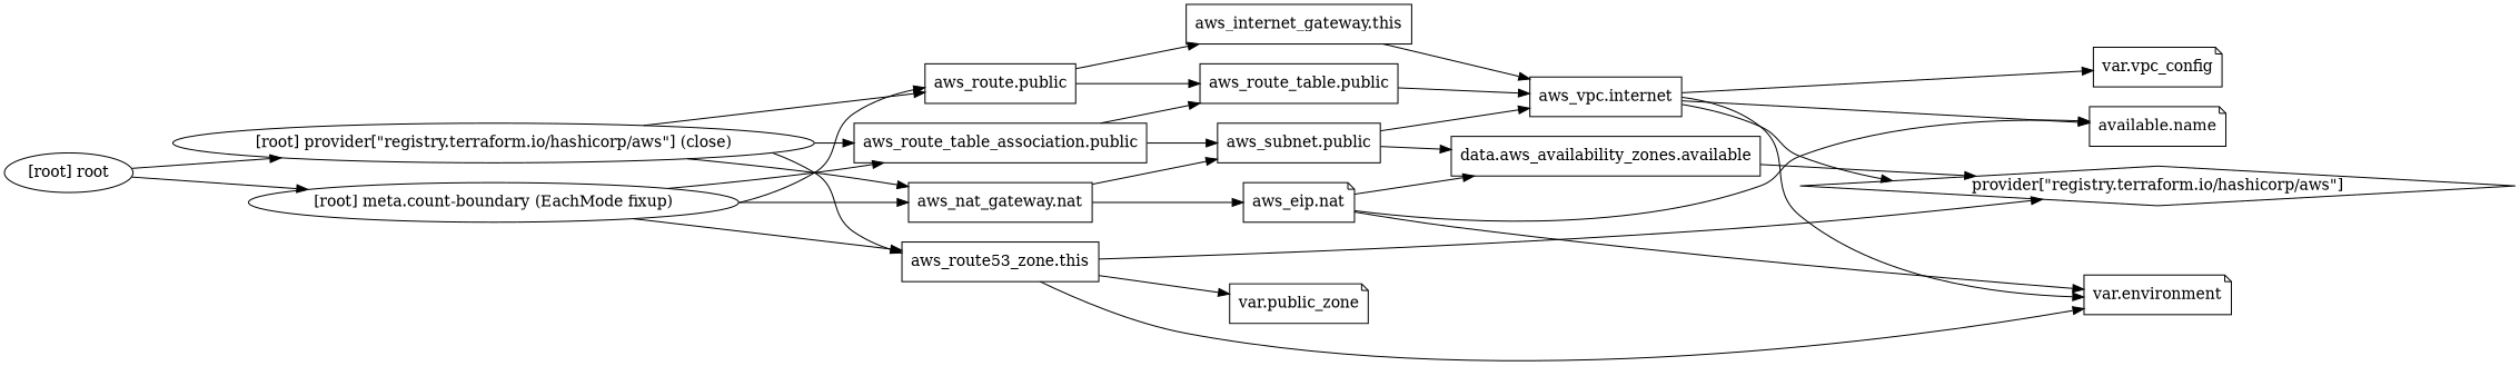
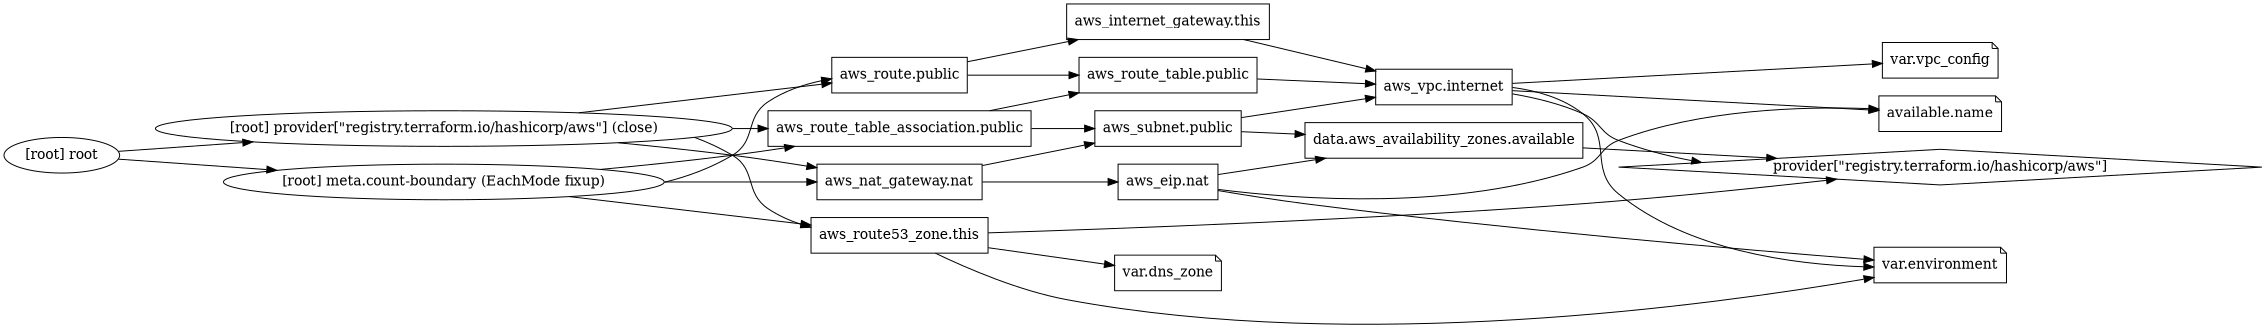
  digraph {
    compound=true
    newrank=true
    rankdir=LR
    node [shape=box]
-   n1 [label="aws_eip.nat" shape=note]
+   n1 [label="aws_eip.nat"]
    n2 [label="data.aws_availability_zones.available"]
    n3 [label="var.environment" shape=note]
    n4 [label="available.name" shape=note]
    n5 [label="aws_internet_gateway.this"]
    n6 [label="aws_vpc.internet"]
    n7 [label="aws_nat_gateway.nat"]
    n8 [label="aws_subnet.public"]
    n9 [label="aws_route.public"]
    n10 [label="aws_route_table.public"]
    n11 [label="aws_route53_zone.this"]
    n12 [label="provider[\"registry.terraform.io/hashicorp/aws\"]" shape=diamond]
-   n13 [label="var.public_zone" shape=note]
+   n13 [label="var.dns_zone" shape=note]
    n14 [label="aws_route_table_association.public"]
    n15 [label="var.vpc_config" shape=note]
    "[root] meta.count-boundary (EachMode fixup)" [shape=""]
    "[root] provider[\"registry.terraform.io/hashicorp/aws\"] (close)" [shape=""]
    "[root] root" [shape=""]
    subgraph sub_1 {
      n1
      n2
      n3
      n4
      n5
      n6
      n7
      n8
      n9
      n10
      n11
      n12
      n13
      n14
      n15
      "[root] meta.count-boundary (EachMode fixup)"
      "[root] provider[\"registry.terraform.io/hashicorp/aws\"] (close)"
      "[root] root"
    }
    n1 -> n2
    n1 -> n3
    n1 -> n4
    n2 -> n12
    n5 -> n6
    n6 -> n3
    n6 -> n4
    n6 -> n12
    n6 -> n15
    n7 -> n1
    n7 -> n8
    n8 -> n2
    n8 -> n6
    n9 -> n5
    n9 -> n10
    n10 -> n6
    n11 -> n3
    n11 -> n12
    n11 -> n13
    n14 -> n8
    n14 -> n10
    "[root] meta.count-boundary (EachMode fixup)" -> n7
    "[root] meta.count-boundary (EachMode fixup)" -> n9
    "[root] meta.count-boundary (EachMode fixup)" -> n11
    "[root] meta.count-boundary (EachMode fixup)" -> n14
    "[root] provider[\"registry.terraform.io/hashicorp/aws\"] (close)" -> n7
    "[root] provider[\"registry.terraform.io/hashicorp/aws\"] (close)" -> n9
    "[root] provider[\"registry.terraform.io/hashicorp/aws\"] (close)" -> n11
    "[root] provider[\"registry.terraform.io/hashicorp/aws\"] (close)" -> n14
    "[root] root" -> "[root] meta.count-boundary (EachMode fixup)"
    "[root] root" -> "[root] provider[\"registry.terraform.io/hashicorp/aws\"] (close)"
  }
